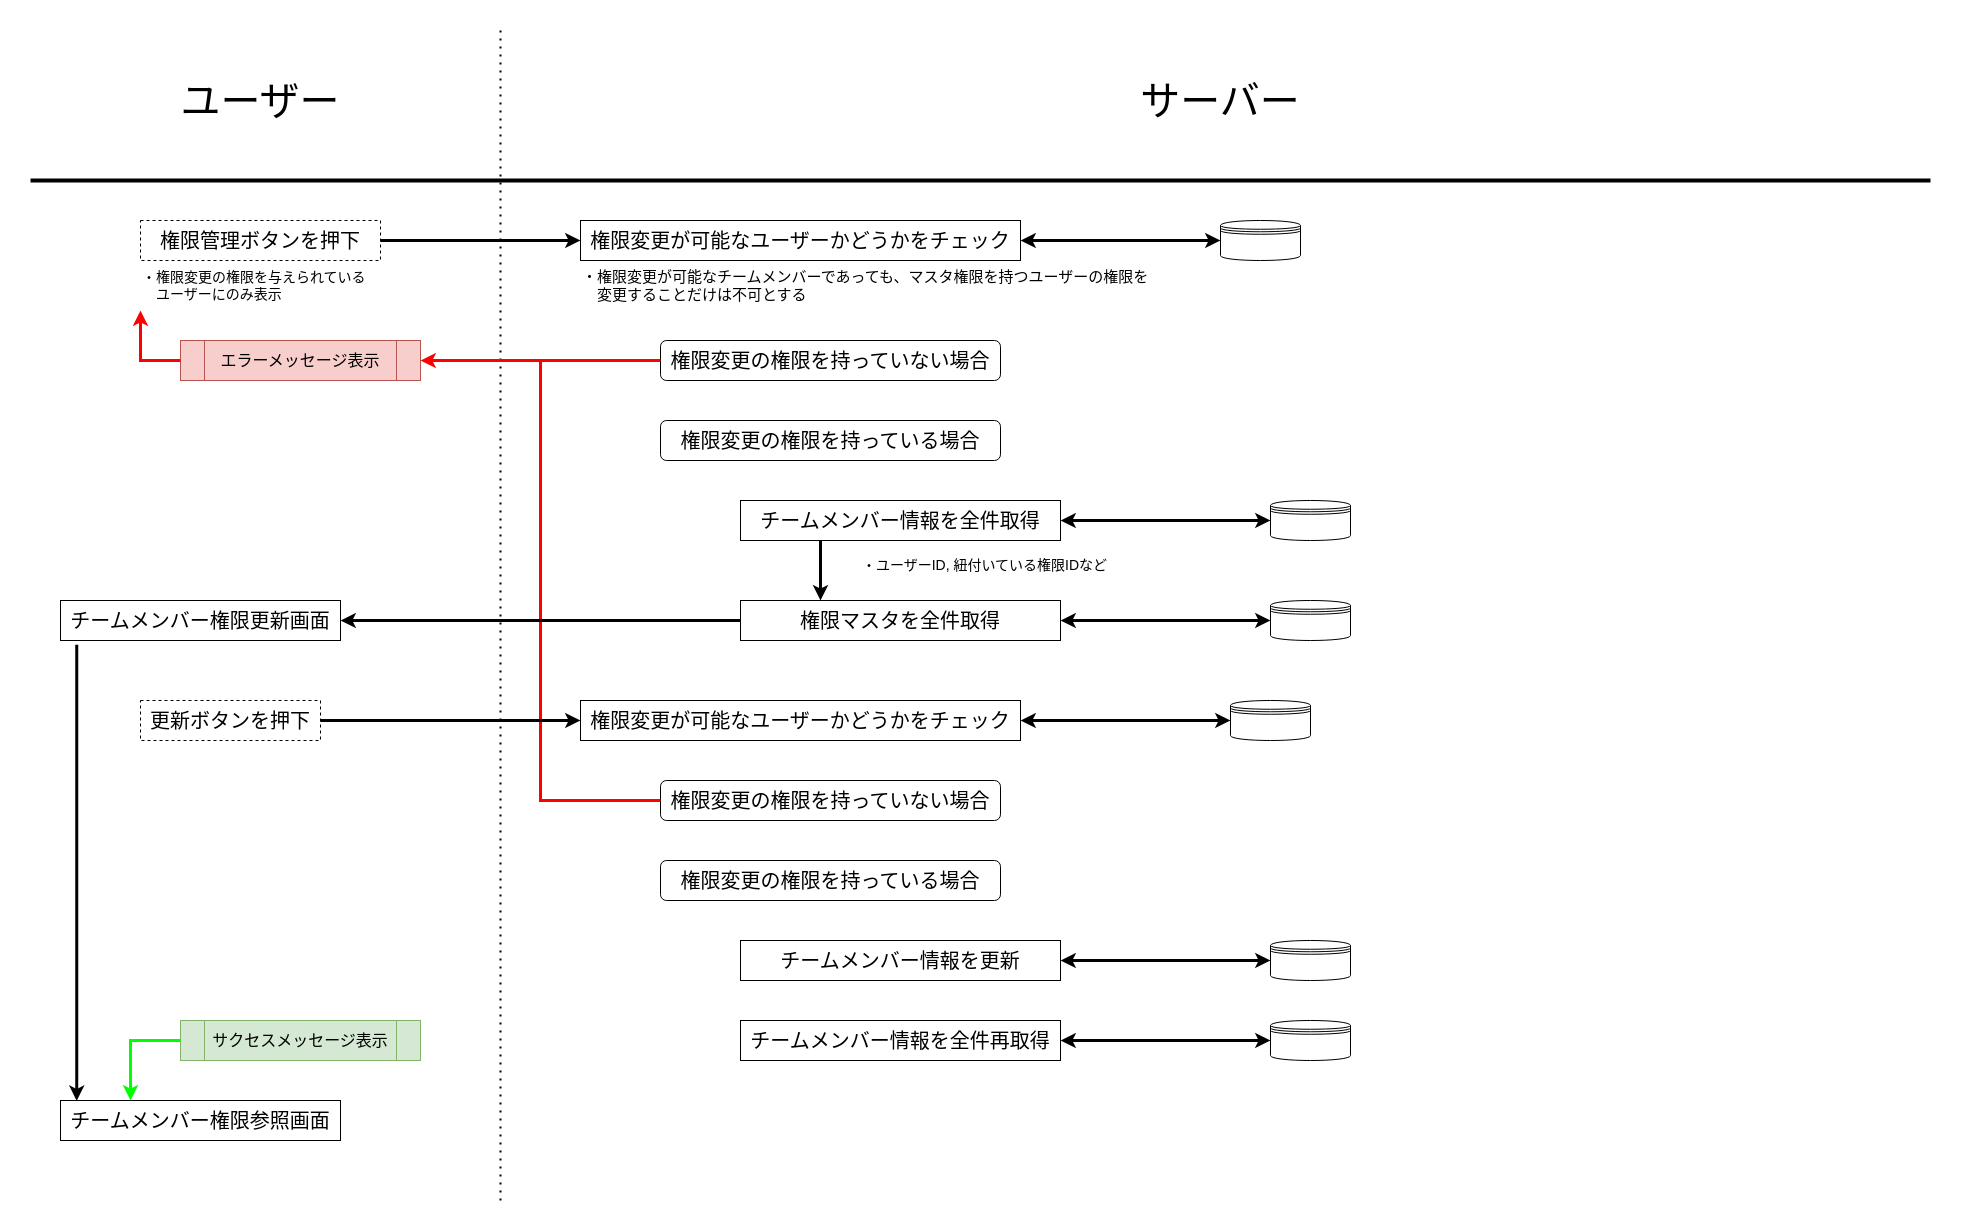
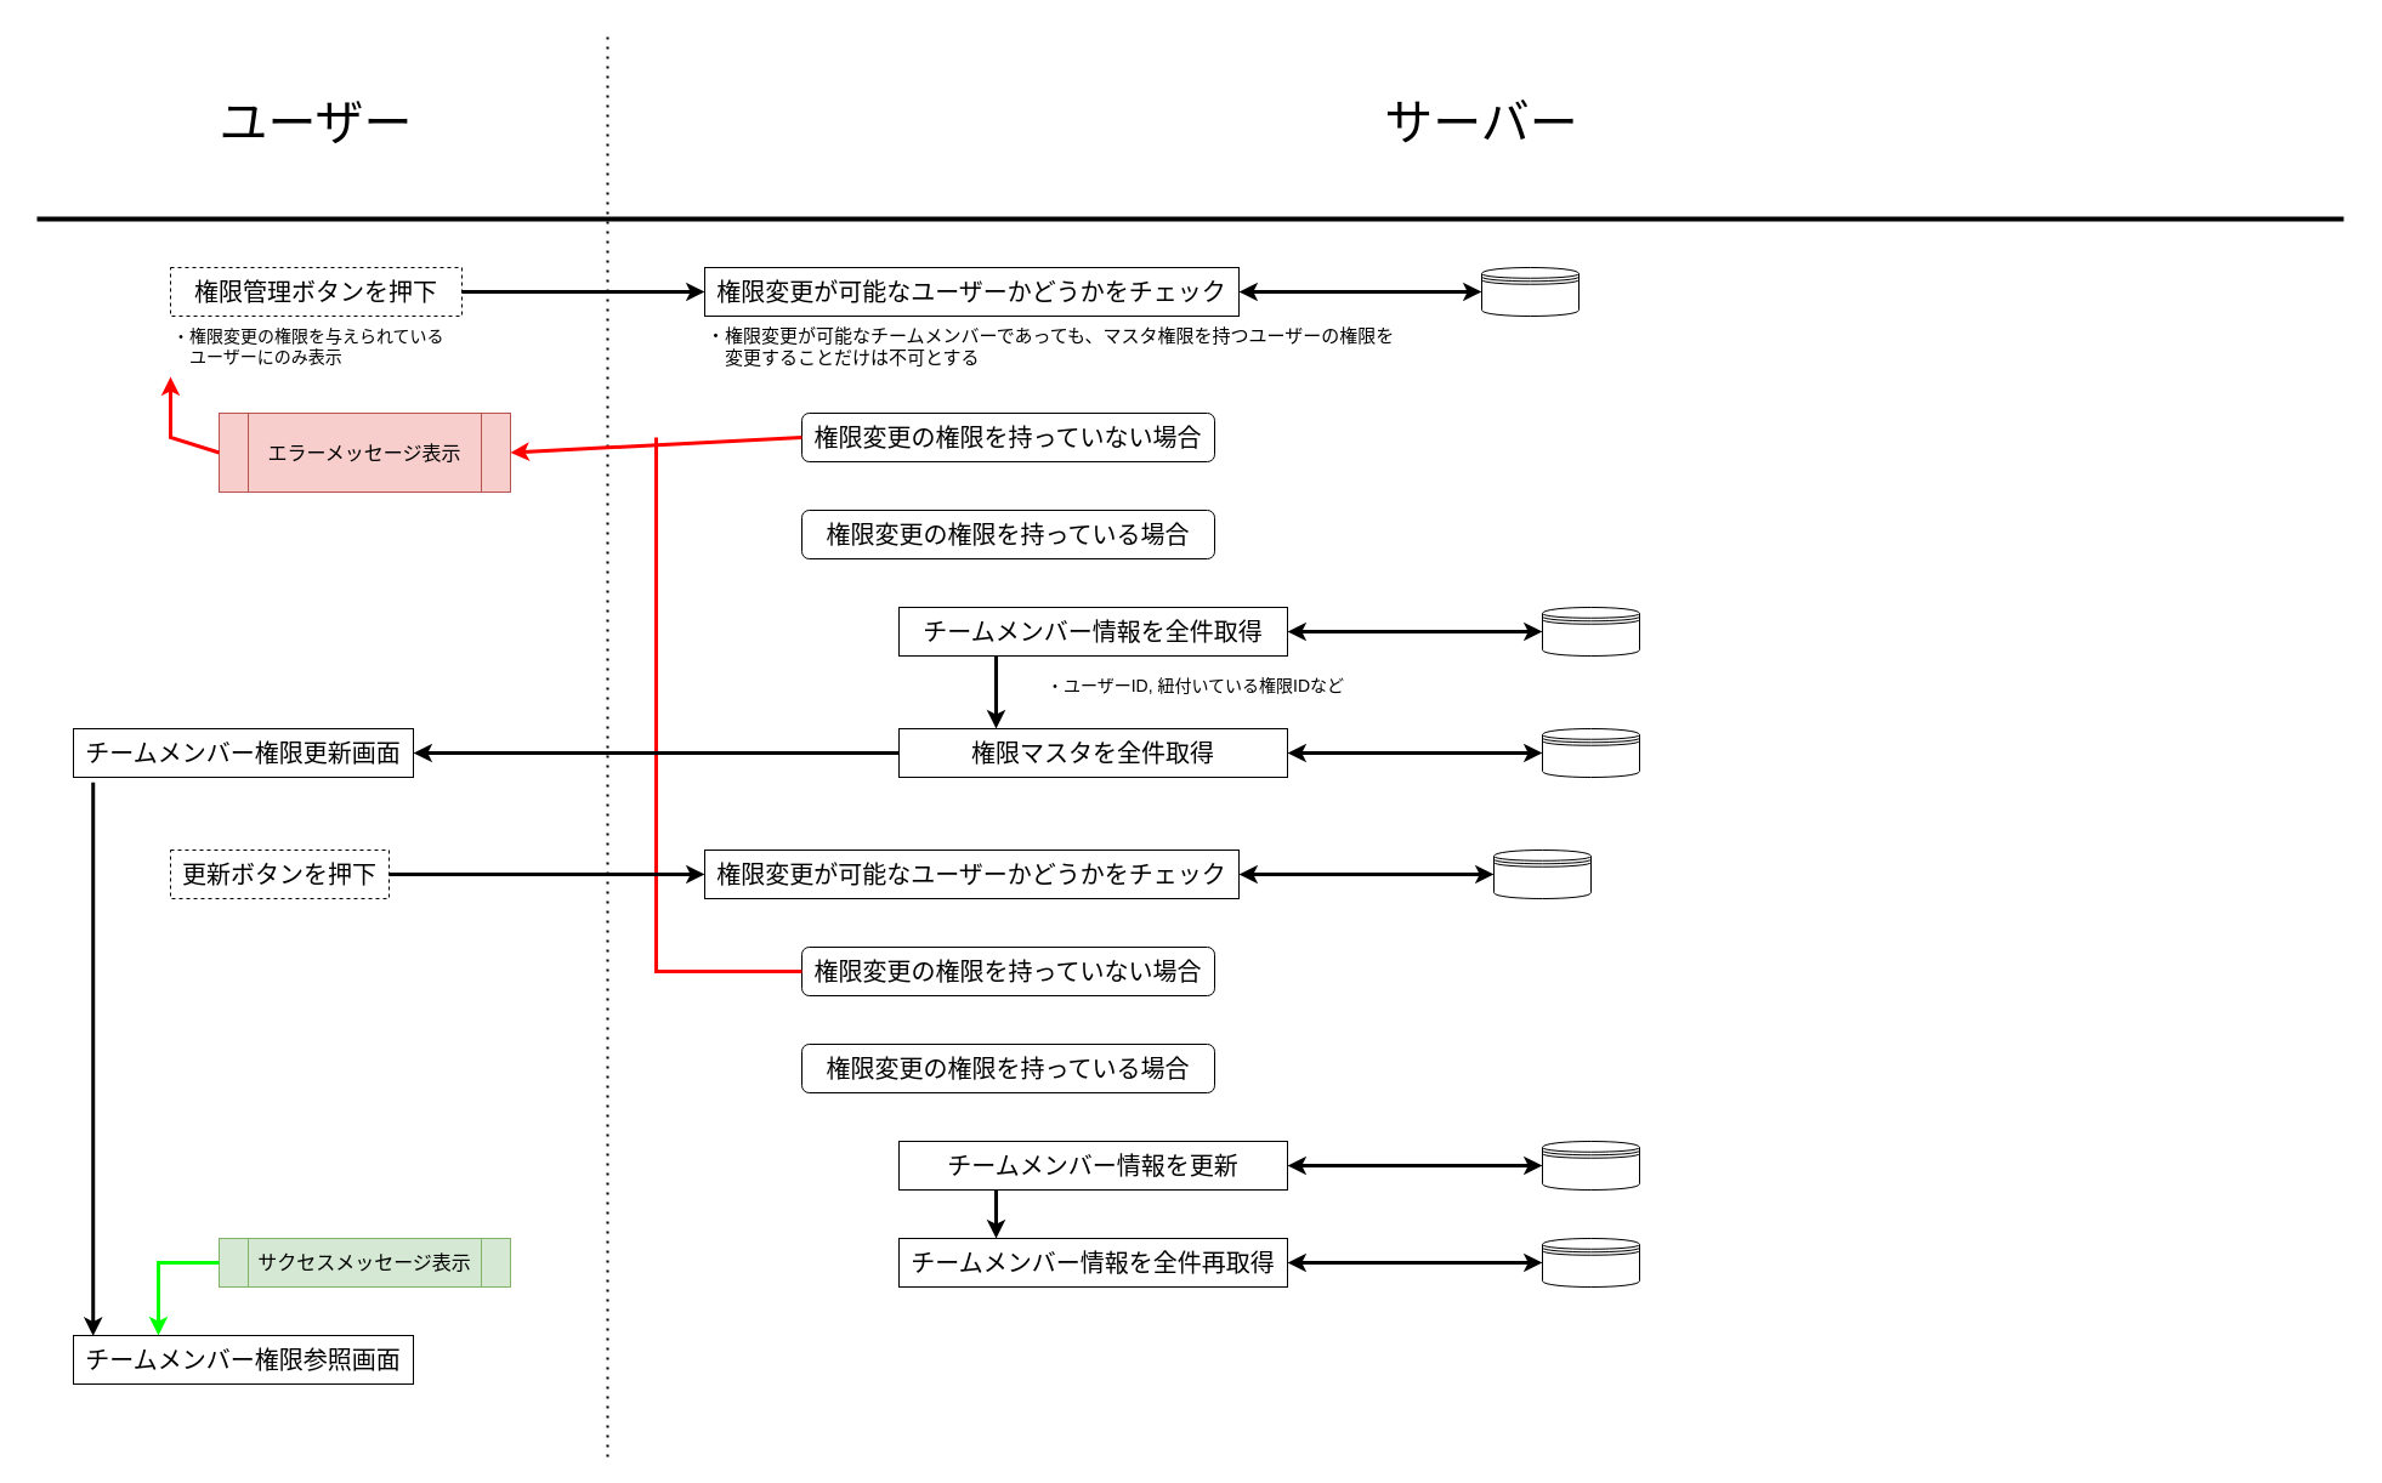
  <mxCell id="0" />
  <mxCell id="1" parent="0" />
  <mxCell id="2" value="" style="endArrow=none;html=1;rounded=0;strokeWidth=4;" parent="1" edge="1"><mxGeometry width="50" height="50" relative="1" as="geometry"><mxPoint x="30" y="180" as="sourcePoint" /><mxPoint x="1930" y="180" as="targetPoint" /></mxGeometry></mxCell>
  <mxCell id="3" value="" style="endArrow=none;dashed=1;html=1;dashPattern=1 3;strokeWidth=2;rounded=0;" parent="1" edge="1"><mxGeometry width="50" height="50" relative="1" as="geometry"><mxPoint x="500" y="1200" as="sourcePoint" /><mxPoint x="500" y="30" as="targetPoint" /></mxGeometry></mxCell>
  <mxCell id="4" value="ユーザー" style="text;html=1;strokeColor=none;fillColor=none;align=center;verticalAlign=middle;whiteSpace=wrap;rounded=0;fontSize=40;" parent="1" vertex="1"><mxGeometry width="480" height="160" as="geometry" x="20" y="20" /></mxCell>
  <mxCell id="5" value="サーバー" style="text;html=1;strokeColor=none;fillColor=none;align=center;verticalAlign=middle;whiteSpace=wrap;rounded=0;fontSize=40;" parent="1" vertex="1"><mxGeometry x="500" width="1440" height="160" as="geometry" y="20" /></mxCell>
  <mxCell id="6" value="チームメンバー権限更新画面" style="rounded=0;whiteSpace=wrap;html=1;fontSize=20;" vertex="1" parent="1"><mxGeometry x="60" y="600" width="280" height="40" as="geometry" /></mxCell>
  <mxCell id="7" value="権限管理ボタンを押下" style="rounded=0;whiteSpace=wrap;html=1;fontSize=20;dashed=1;" vertex="1" parent="1"><mxGeometry x="140" y="220" width="240" height="40" as="geometry" /></mxCell>
  <mxCell id="8" value="権限変更が可能なユーザーかどうかをチェック" style="rounded=0;whiteSpace=wrap;html=1;fontSize=20;" vertex="1" parent="1"><mxGeometry x="580" y="220" width="440" height="40" as="geometry" /></mxCell>
  <mxCell id="9" value="・権限変更が可能なチームメンバーであっても、マスタ権限を持つユーザーの権限を&lt;br style=&quot;font-size: 15px;&quot;&gt;　変更することだけは不可とする" style="text;html=1;strokeColor=none;fillColor=none;align=left;verticalAlign=middle;whiteSpace=wrap;rounded=0;fontSize=15;" vertex="1" parent="1"><mxGeometry x="580" y="270" width="610" height="30" as="geometry" /></mxCell>
  <mxCell id="10" value="・権限変更の権限を与えられている&lt;br style=&quot;font-size: 14px;&quot;&gt;　ユーザーにのみ表示" style="text;html=1;strokeColor=none;fillColor=none;align=left;verticalAlign=middle;whiteSpace=wrap;rounded=0;fontSize=14;" vertex="1" parent="1"><mxGeometry x="140" y="270" width="280" height="30" as="geometry" /></mxCell>
  <mxCell id="11" value="権限変更の権限を持っていない場合" style="rounded=1;whiteSpace=wrap;html=1;fontSize=20;" vertex="1" parent="1"><mxGeometry x="660" y="340" width="340" height="40" as="geometry" /></mxCell>
  <mxCell id="12" value="権限変更の権限を持っている場合" style="rounded=1;whiteSpace=wrap;html=1;fontSize=20;" vertex="1" parent="1"><mxGeometry x="660" y="420" width="340" height="40" as="geometry" /></mxCell>
- <mxCell id="13" value="エラーメッセージ表示" style="shape=process;whiteSpace=wrap;html=1;backgroundOutline=1;fontSize=16;fillColor=#f8cecc;strokeColor=#b85450;" vertex="1" parent="1"><mxGeometry x="180" y="340" width="240" height="40" as="geometry" /></mxCell>
+ <mxCell id="13" value="エラーメッセージ表示" style="shape=process;whiteSpace=wrap;html=1;backgroundOutline=1;fontSize=16;fillColor=#f8cecc;strokeColor=#b85450;" vertex="1" parent="1"><mxGeometry x="180" y="340" width="240" height="65" as="geometry" /></mxCell>
  <mxCell id="14" value="チームメンバー情報を全件取得" style="rounded=0;whiteSpace=wrap;html=1;fontSize=20;" vertex="1" parent="1"><mxGeometry x="740" y="500" width="320" height="40" as="geometry" /></mxCell>
  <mxCell id="15" value="権限マスタを全件取得" style="rounded=0;whiteSpace=wrap;html=1;fontSize=20;" vertex="1" parent="1"><mxGeometry x="740" y="600" width="320" height="40" as="geometry" /></mxCell>
  <mxCell id="16" value="・ユーザーID, 紐付いている権限IDなど" style="text;html=1;strokeColor=none;fillColor=none;align=left;verticalAlign=middle;whiteSpace=wrap;rounded=0;fontSize=14;" vertex="1" parent="1"><mxGeometry x="860" y="550" width="260" height="30" as="geometry" /></mxCell>
  <mxCell id="17" value="更新ボタンを押下" style="rounded=0;whiteSpace=wrap;html=1;fontSize=20;dashed=1;" vertex="1" parent="1"><mxGeometry x="140" y="700" width="180" height="40" as="geometry" /></mxCell>
  <mxCell id="18" value="権限変更が可能なユーザーかどうかをチェック" style="rounded=0;whiteSpace=wrap;html=1;fontSize=20;" vertex="1" parent="1"><mxGeometry x="580" y="700" width="440" height="40" as="geometry" /></mxCell>
  <mxCell id="19" value="権限変更の権限を持っていない場合" style="rounded=1;whiteSpace=wrap;html=1;fontSize=20;" vertex="1" parent="1"><mxGeometry x="660" y="780" width="340" height="40" as="geometry" /></mxCell>
  <mxCell id="20" value="権限変更の権限を持っている場合" style="rounded=1;whiteSpace=wrap;html=1;fontSize=20;" vertex="1" parent="1"><mxGeometry x="660" y="860" width="340" height="40" as="geometry" /></mxCell>
  <mxCell id="21" value="" style="endArrow=classic;html=1;rounded=0;fontSize=16;strokeWidth=3;entryX=1;entryY=0.5;entryDx=0;entryDy=0;exitX=0;exitY=0.5;exitDx=0;exitDy=0;strokeColor=#FF0000;" edge="1" parent="1" source="11" target="13"><mxGeometry width="50" height="50" relative="1" as="geometry"><mxPoint x="590" y="610" as="sourcePoint" /><mxPoint x="640" y="560" as="targetPoint" /></mxGeometry></mxCell>
  <mxCell id="22" value="" style="endArrow=none;html=1;rounded=0;fontSize=16;strokeWidth=3;exitX=0;exitY=0.5;exitDx=0;exitDy=0;strokeColor=#FF0000;" edge="1" parent="1" source="19"><mxGeometry width="50" height="50" relative="1" as="geometry"><mxPoint x="590" y="610" as="sourcePoint" /><mxPoint x="540" y="360" as="targetPoint" /><Array as="points"><mxPoint x="540" y="800" /></Array></mxGeometry></mxCell>
  <mxCell id="23" value="" style="endArrow=classic;html=1;rounded=0;fontSize=16;strokeWidth=3;exitX=1;exitY=0.5;exitDx=0;exitDy=0;entryX=0;entryY=0.5;entryDx=0;entryDy=0;" edge="1" parent="1" source="7" target="8"><mxGeometry width="50" height="50" relative="1" as="geometry"><mxPoint x="590" y="610" as="sourcePoint" /><mxPoint x="640" y="560" as="targetPoint" /></mxGeometry></mxCell>
  <mxCell id="24" value="" style="endArrow=classic;html=1;rounded=0;fontSize=16;strokeWidth=3;entryX=1;entryY=0.5;entryDx=0;entryDy=0;exitX=0;exitY=0.5;exitDx=0;exitDy=0;" edge="1" parent="1" source="15" target="6"><mxGeometry width="50" height="50" relative="1" as="geometry"><mxPoint x="590" y="610" as="sourcePoint" /><mxPoint x="640" y="560" as="targetPoint" /></mxGeometry></mxCell>
  <mxCell id="25" value="" style="endArrow=classic;html=1;rounded=0;fontSize=16;strokeWidth=3;exitX=1;exitY=0.5;exitDx=0;exitDy=0;entryX=0;entryY=0.5;entryDx=0;entryDy=0;" edge="1" parent="1" source="17" target="18"><mxGeometry width="50" height="50" relative="1" as="geometry"><mxPoint x="590" y="610" as="sourcePoint" /><mxPoint x="640" y="560" as="targetPoint" /></mxGeometry></mxCell>
  <mxCell id="26" value="チームメンバー情報を更新" style="rounded=0;whiteSpace=wrap;html=1;fontSize=20;" vertex="1" parent="1"><mxGeometry x="740" y="940" width="320" height="40" as="geometry" /></mxCell>
  <mxCell id="27" value="チームメンバー情報を全件再取得" style="rounded=0;whiteSpace=wrap;html=1;fontSize=20;" vertex="1" parent="1"><mxGeometry x="740" y="1020" width="320" height="40" as="geometry" /></mxCell>
  <mxCell id="28" value="チームメンバー権限参照画面" style="rounded=0;whiteSpace=wrap;html=1;fontSize=20;" vertex="1" parent="1"><mxGeometry x="60" y="1100" width="280" height="40" as="geometry" /></mxCell>
  <mxCell id="29" value="サクセスメッセージ表示" style="shape=process;whiteSpace=wrap;html=1;backgroundOutline=1;fontSize=16;fillColor=#d5e8d4;strokeColor=#82b366;" vertex="1" parent="1"><mxGeometry x="180" y="1020" width="240" height="40" as="geometry" /></mxCell>
  <mxCell id="30" value="" style="endArrow=classic;html=1;rounded=0;fontSize=16;strokeWidth=3;exitX=0;exitY=0.5;exitDx=0;exitDy=0;strokeColor=#FF0000;" edge="1" parent="1" source="13"><mxGeometry width="50" height="50" relative="1" as="geometry"><mxPoint x="500" y="500" as="sourcePoint" /><mxPoint x="140" y="310" as="targetPoint" /><Array as="points"><mxPoint x="140" y="360" /></Array></mxGeometry></mxCell>
  <mxCell id="31" value="" style="endArrow=classic;html=1;rounded=0;fontSize=16;strokeWidth=3;exitX=0;exitY=0.5;exitDx=0;exitDy=0;entryX=0.25;entryY=0;entryDx=0;entryDy=0;strokeColor=#00FF00;" edge="1" parent="1" source="29" target="28"><mxGeometry width="50" height="50" relative="1" as="geometry"><mxPoint x="500" y="880" as="sourcePoint" /><mxPoint x="550" y="830" as="targetPoint" /><Array as="points"><mxPoint x="130" y="1040" /></Array></mxGeometry></mxCell>
  <mxCell id="32" value="" style="endArrow=classic;html=1;rounded=0;fontSize=16;strokeWidth=3;exitX=0.25;exitY=1;exitDx=0;exitDy=0;entryX=0.25;entryY=0;entryDx=0;entryDy=0;" edge="1" parent="1" source="14" target="15"><mxGeometry width="50" height="50" relative="1" as="geometry"><mxPoint x="500" y="630" as="sourcePoint" /><mxPoint x="550" y="580" as="targetPoint" /></mxGeometry></mxCell>
+ <mxCell id="33" value="" style="endArrow=classic;html=1;rounded=0;fontSize=16;strokeWidth=3;exitX=0.25;exitY=1;exitDx=0;exitDy=0;entryX=0.25;entryY=0;entryDx=0;entryDy=0;" edge="1" parent="1" source="26" target="27"><mxGeometry width="50" height="50" relative="1" as="geometry"><mxPoint x="500" y="880" as="sourcePoint" /><mxPoint x="550" y="830" as="targetPoint" /></mxGeometry></mxCell>
  <mxCell id="34" value="" style="endArrow=classic;html=1;rounded=0;fontSize=16;strokeColor=#000000;strokeWidth=3;exitX=0.058;exitY=1.108;exitDx=0;exitDy=0;exitPerimeter=0;entryX=0.058;entryY=0.008;entryDx=0;entryDy=0;entryPerimeter=0;" edge="1" parent="1" source="6" target="28"><mxGeometry width="50" height="50" relative="1" as="geometry"><mxPoint x="530" y="840" as="sourcePoint" /><mxPoint x="580" y="790" as="targetPoint" /></mxGeometry></mxCell>
  <mxCell id="35" value="" style="shape=datastore;whiteSpace=wrap;html=1;fontSize=16;" vertex="1" parent="1"><mxGeometry x="1220" y="220" width="80" height="40" as="geometry" /></mxCell>
  <mxCell id="36" value="" style="endArrow=classic;startArrow=classic;html=1;rounded=0;fontSize=16;strokeColor=#000000;strokeWidth=3;entryX=0;entryY=0.5;entryDx=0;entryDy=0;exitX=1;exitY=0.5;exitDx=0;exitDy=0;" edge="1" parent="1" source="8" target="35"><mxGeometry width="50" height="50" relative="1" as="geometry"><mxPoint x="1130" y="240" as="sourcePoint" /><mxPoint x="830" y="520" as="targetPoint" /></mxGeometry></mxCell>
  <mxCell id="37" value="" style="shape=datastore;whiteSpace=wrap;html=1;fontSize=16;" vertex="1" parent="1"><mxGeometry x="1270" y="500" width="80" height="40" as="geometry" /></mxCell>
  <mxCell id="38" value="" style="endArrow=classic;startArrow=classic;html=1;rounded=0;fontSize=16;strokeColor=#000000;strokeWidth=3;entryX=0;entryY=0.5;entryDx=0;entryDy=0;" edge="1" parent="1" target="37"><mxGeometry width="50" height="50" relative="1" as="geometry"><mxPoint x="1060" y="520" as="sourcePoint" /><mxPoint x="760" y="800" as="targetPoint" /></mxGeometry></mxCell>
  <mxCell id="39" value="" style="shape=datastore;whiteSpace=wrap;html=1;fontSize=16;" vertex="1" parent="1"><mxGeometry x="1270" y="600" width="80" height="40" as="geometry" /></mxCell>
  <mxCell id="40" value="" style="endArrow=classic;startArrow=classic;html=1;rounded=0;fontSize=16;strokeColor=#000000;strokeWidth=3;entryX=0;entryY=0.5;entryDx=0;entryDy=0;" edge="1" parent="1" target="39"><mxGeometry width="50" height="50" relative="1" as="geometry"><mxPoint x="1060" y="620" as="sourcePoint" /><mxPoint x="760" y="900" as="targetPoint" /></mxGeometry></mxCell>
  <mxCell id="41" value="" style="shape=datastore;whiteSpace=wrap;html=1;fontSize=16;" vertex="1" parent="1"><mxGeometry x="1230" y="700" width="80" height="40" as="geometry" /></mxCell>
  <mxCell id="42" value="" style="endArrow=classic;startArrow=classic;html=1;rounded=0;fontSize=16;strokeColor=#000000;strokeWidth=3;entryX=0;entryY=0.5;entryDx=0;entryDy=0;" edge="1" parent="1" target="41"><mxGeometry width="50" height="50" relative="1" as="geometry"><mxPoint x="1020" y="720" as="sourcePoint" /><mxPoint x="720" y="1000" as="targetPoint" /></mxGeometry></mxCell>
  <mxCell id="43" value="" style="shape=datastore;whiteSpace=wrap;html=1;fontSize=16;" vertex="1" parent="1"><mxGeometry x="1270" y="940" width="80" height="40" as="geometry" /></mxCell>
  <mxCell id="44" value="" style="endArrow=classic;startArrow=classic;html=1;rounded=0;fontSize=16;strokeColor=#000000;strokeWidth=3;entryX=0;entryY=0.5;entryDx=0;entryDy=0;" edge="1" parent="1" target="43"><mxGeometry width="50" height="50" relative="1" as="geometry"><mxPoint x="1060" y="960" as="sourcePoint" /><mxPoint x="760" y="1240" as="targetPoint" /></mxGeometry></mxCell>
  <mxCell id="45" value="" style="shape=datastore;whiteSpace=wrap;html=1;fontSize=16;" vertex="1" parent="1"><mxGeometry x="1270" y="1020" width="80" height="40" as="geometry" /></mxCell>
  <mxCell id="46" value="" style="endArrow=classic;startArrow=classic;html=1;rounded=0;fontSize=16;strokeColor=#000000;strokeWidth=3;entryX=0;entryY=0.5;entryDx=0;entryDy=0;" edge="1" parent="1" target="45"><mxGeometry width="50" height="50" relative="1" as="geometry"><mxPoint x="1060" y="1040" as="sourcePoint" /><mxPoint x="760" y="1320" as="targetPoint" /></mxGeometry></mxCell>
